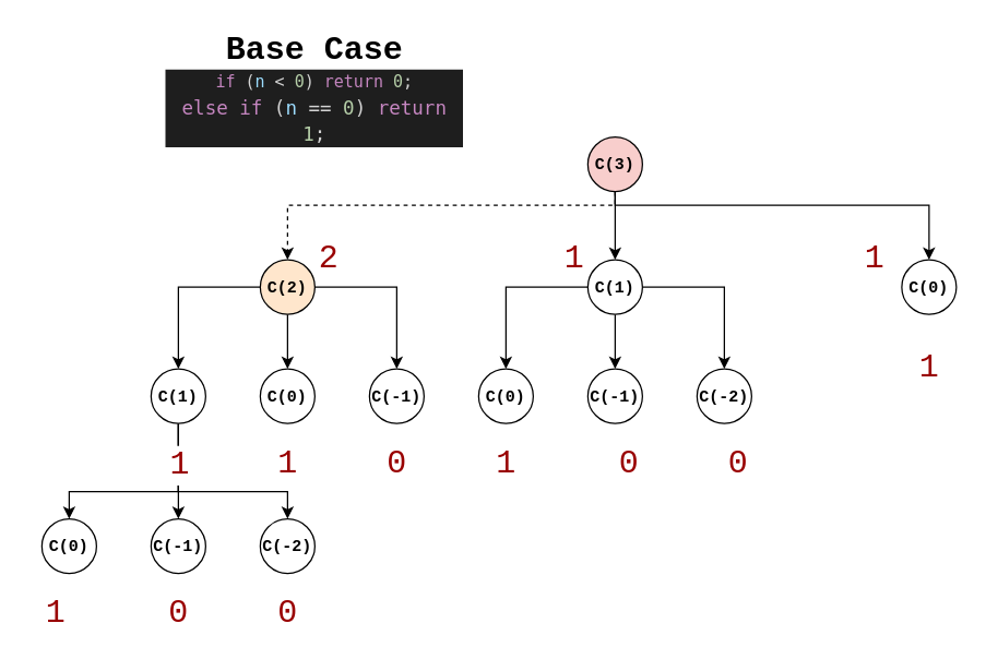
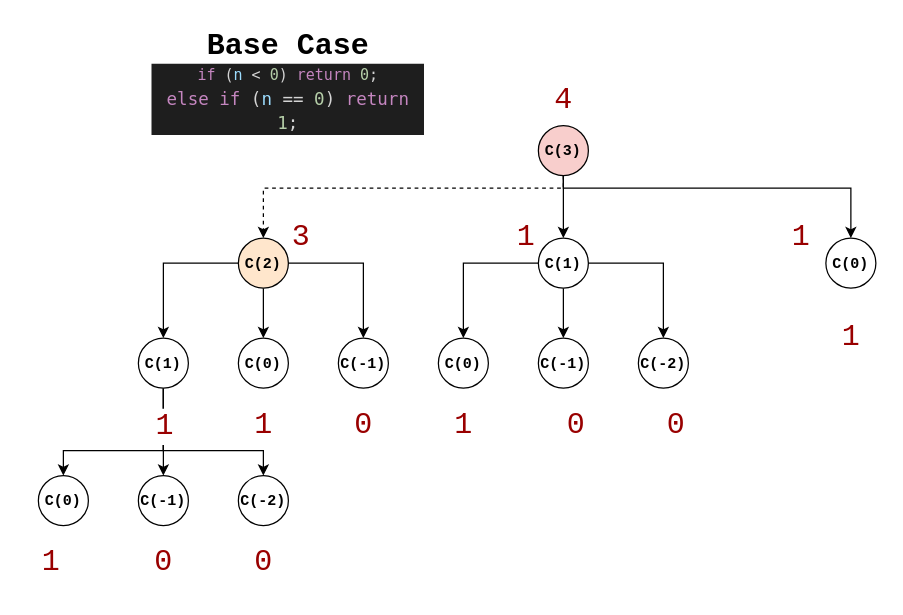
  <mxCell id="0" />
  <mxCell id="1" parent="0" />
  <mxCell id="2" value="&lt;b&gt;&lt;font face=&quot;Courier New&quot;&gt;C(3)&lt;/font&gt;&lt;/b&gt;" style="ellipse;whiteSpace=wrap;html=1;aspect=fixed;fillColor=#f8cecc;" vertex="1" parent="1"><mxGeometry x="430" y="100" width="40" height="40" as="geometry" /></mxCell>
  <mxCell id="3" value="&lt;b&gt;&lt;font face=&quot;Courier New&quot;&gt;C(0)&lt;/font&gt;&lt;/b&gt;" style="ellipse;whiteSpace=wrap;html=1;aspect=fixed;" vertex="1" parent="1"><mxGeometry x="660" y="190" width="40" height="40" as="geometry" /></mxCell>
  <mxCell id="4" style="edgeStyle=orthogonalEdgeStyle;rounded=0;orthogonalLoop=1;jettySize=auto;html=1;fontFamily=Courier New;" edge="1" parent="1" source="2" target="3"><mxGeometry relative="1" as="geometry"><Array as="points"><mxPoint x="450" y="150" /><mxPoint x="680" y="150" /></Array></mxGeometry></mxCell>
  <mxCell id="5" style="edgeStyle=orthogonalEdgeStyle;rounded=0;orthogonalLoop=1;jettySize=auto;html=1;entryX=0.5;entryY=0;entryDx=0;entryDy=0;fontFamily=Courier New;fontSize=24;" edge="1" parent="1" source="8" target="28"><mxGeometry relative="1" as="geometry" /></mxCell>
  <mxCell id="6" style="edgeStyle=orthogonalEdgeStyle;rounded=0;orthogonalLoop=1;jettySize=auto;html=1;entryX=0.5;entryY=0;entryDx=0;entryDy=0;fontFamily=Courier New;fontSize=24;" edge="1" parent="1" source="8" target="27"><mxGeometry relative="1" as="geometry" /></mxCell>
  <mxCell id="7" style="edgeStyle=orthogonalEdgeStyle;rounded=0;orthogonalLoop=1;jettySize=auto;html=1;fontFamily=Courier New;fontSize=24;" edge="1" parent="1" source="8" target="26"><mxGeometry relative="1" as="geometry" /></mxCell>
  <mxCell id="8" value="&lt;b&gt;&lt;font face=&quot;Courier New&quot;&gt;C(1)&lt;/font&gt;&lt;/b&gt;" style="ellipse;whiteSpace=wrap;html=1;aspect=fixed;" vertex="1" parent="1"><mxGeometry x="430" y="190" width="40" height="40" as="geometry" /></mxCell>
  <mxCell id="9" style="edgeStyle=orthogonalEdgeStyle;rounded=0;orthogonalLoop=1;jettySize=auto;html=1;entryX=0.5;entryY=0;entryDx=0;entryDy=0;fontFamily=Courier New;" edge="1" parent="1" source="2" target="8"><mxGeometry relative="1" as="geometry" /></mxCell>
  <mxCell id="10" style="edgeStyle=orthogonalEdgeStyle;rounded=0;orthogonalLoop=1;jettySize=auto;html=1;fontFamily=Courier New;fontSize=24;" edge="1" parent="1" source="13" target="20"><mxGeometry relative="1" as="geometry" /></mxCell>
  <mxCell id="11" style="edgeStyle=orthogonalEdgeStyle;rounded=0;orthogonalLoop=1;jettySize=auto;html=1;entryX=0.5;entryY=0;entryDx=0;entryDy=0;fontFamily=Courier New;fontSize=24;" edge="1" parent="1" source="13" target="21"><mxGeometry relative="1" as="geometry" /></mxCell>
  <mxCell id="12" style="edgeStyle=orthogonalEdgeStyle;rounded=0;orthogonalLoop=1;jettySize=auto;html=1;entryX=0.5;entryY=0;entryDx=0;entryDy=0;fontFamily=Courier New;fontSize=24;" edge="1" parent="1" source="13" target="22"><mxGeometry relative="1" as="geometry" /></mxCell>
  <mxCell id="13" value="&lt;b&gt;&lt;font face=&quot;Courier New&quot;&gt;C(2)&lt;/font&gt;&lt;/b&gt;" style="ellipse;whiteSpace=wrap;html=1;aspect=fixed;fillColor=#ffe6cc;" vertex="1" parent="1"><mxGeometry x="190" y="190" width="40" height="40" as="geometry" /></mxCell>
  <mxCell id="14" style="edgeStyle=orthogonalEdgeStyle;rounded=0;orthogonalLoop=1;jettySize=auto;html=1;entryX=0.5;entryY=0;entryDx=0;entryDy=0;fontFamily=Courier New;dashed=1;" edge="1" parent="1" source="2" target="13"><mxGeometry relative="1" as="geometry"><Array as="points"><mxPoint x="450" y="150" /><mxPoint x="210" y="150" /></Array></mxGeometry></mxCell>
  <mxCell id="15" value="&lt;font style=&quot;font-size: 24px;&quot;&gt;Base Case&lt;br&gt;&lt;/font&gt;&lt;div style=&quot;color: rgb(212, 212, 212); background-color: rgb(30, 30, 30); font-family: &amp;quot;Droid Sans Mono&amp;quot;, &amp;quot;monospace&amp;quot;, monospace; font-weight: normal; line-height: 19px;&quot;&gt;&lt;div&gt; &lt;span style=&quot;color: #c586c0;&quot;&gt;if&lt;/span&gt; (&lt;span style=&quot;color: #9cdcfe;&quot;&gt;n&lt;/span&gt; &amp;lt; &lt;span style=&quot;color: #b5cea8;&quot;&gt;0&lt;/span&gt;) &lt;span style=&quot;color: #c586c0;&quot;&gt;return&lt;/span&gt; &lt;span style=&quot;color: #b5cea8;&quot;&gt;0&lt;/span&gt;;&lt;/div&gt;&lt;div style=&quot;font-size: 14px;&quot;&gt;  &lt;span style=&quot;color: #c586c0;&quot;&gt;else&lt;/span&gt; &lt;span style=&quot;color: #c586c0;&quot;&gt;if&lt;/span&gt; (&lt;span style=&quot;color: #9cdcfe;&quot;&gt;n&lt;/span&gt; == &lt;span style=&quot;color: #b5cea8;&quot;&gt;0&lt;/span&gt;) &lt;span style=&quot;color: #c586c0;&quot;&gt;return&lt;/span&gt; &lt;span style=&quot;color: #b5cea8;&quot;&gt;1&lt;/span&gt;;&lt;/div&gt;&lt;/div&gt;" style="text;html=1;strokeColor=none;fillColor=none;align=center;verticalAlign=middle;whiteSpace=wrap;rounded=0;fontFamily=Courier New;fontStyle=1" vertex="1" parent="1"><mxGeometry x="120" y="20" width="220" height="90" as="geometry" /></mxCell>
  <mxCell id="16" style="edgeStyle=orthogonalEdgeStyle;rounded=0;orthogonalLoop=1;jettySize=auto;html=1;entryX=0.5;entryY=0;entryDx=0;entryDy=0;fontFamily=Courier New;fontSize=24;" edge="1" parent="1" source="20" target="24"><mxGeometry relative="1" as="geometry" /></mxCell>
  <mxCell id="17" style="edgeStyle=orthogonalEdgeStyle;rounded=0;orthogonalLoop=1;jettySize=auto;html=1;entryX=0.5;entryY=0;entryDx=0;entryDy=0;fontFamily=Courier New;fontSize=24;" edge="1" parent="1" source="20" target="25"><mxGeometry relative="1" as="geometry"><Array as="points"><mxPoint x="130" y="360" /><mxPoint x="50" y="360" /></Array></mxGeometry></mxCell>
  <mxCell id="18" style="edgeStyle=orthogonalEdgeStyle;rounded=0;orthogonalLoop=1;jettySize=auto;html=1;entryX=0.5;entryY=0;entryDx=0;entryDy=0;fontFamily=Courier New;fontSize=24;" edge="1" parent="1" source="20" target="23"><mxGeometry relative="1" as="geometry"><Array as="points"><mxPoint x="130" y="360" /><mxPoint x="210" y="360" /></Array></mxGeometry></mxCell>
  <mxCell id="19" value="1" style="edgeLabel;html=1;align=center;verticalAlign=middle;resizable=0;points=[];fontSize=24;fontFamily=Courier New;fontColor=#990000;" vertex="1" connectable="0" parent="18"><mxGeometry x="-0.48" y="-1" relative="1" as="geometry"><mxPoint x="1" y="-9" as="offset" /></mxGeometry></mxCell>
  <mxCell id="20" value="&lt;b&gt;&lt;font face=&quot;Courier New&quot;&gt;C(1)&lt;/font&gt;&lt;/b&gt;" style="ellipse;whiteSpace=wrap;html=1;aspect=fixed;" vertex="1" parent="1"><mxGeometry x="110" y="270" width="40" height="40" as="geometry" /></mxCell>
  <mxCell id="21" value="&lt;b&gt;&lt;font face=&quot;Courier New&quot;&gt;C(0)&lt;/font&gt;&lt;/b&gt;" style="ellipse;whiteSpace=wrap;html=1;aspect=fixed;" vertex="1" parent="1"><mxGeometry x="190" y="270" width="40" height="40" as="geometry" /></mxCell>
  <mxCell id="22" value="&lt;b&gt;&lt;font face=&quot;Courier New&quot;&gt;C(-1)&lt;/font&gt;&lt;/b&gt;" style="ellipse;whiteSpace=wrap;html=1;aspect=fixed;" vertex="1" parent="1"><mxGeometry x="270" y="270" width="40" height="40" as="geometry" /></mxCell>
  <mxCell id="23" value="&lt;b&gt;&lt;font face=&quot;Courier New&quot;&gt;C(-2)&lt;/font&gt;&lt;/b&gt;" style="ellipse;whiteSpace=wrap;html=1;aspect=fixed;" vertex="1" parent="1"><mxGeometry x="190" y="380" width="40" height="40" as="geometry" /></mxCell>
  <mxCell id="24" value="&lt;b&gt;&lt;font face=&quot;Courier New&quot;&gt;C(-1)&lt;/font&gt;&lt;/b&gt;" style="ellipse;whiteSpace=wrap;html=1;aspect=fixed;" vertex="1" parent="1"><mxGeometry x="110" y="380" width="40" height="40" as="geometry" /></mxCell>
  <mxCell id="25" value="&lt;b&gt;&lt;font face=&quot;Courier New&quot;&gt;C(0)&lt;/font&gt;&lt;/b&gt;" style="ellipse;whiteSpace=wrap;html=1;aspect=fixed;" vertex="1" parent="1"><mxGeometry x="30" y="380" width="40" height="40" as="geometry" /></mxCell>
  <mxCell id="26" value="&lt;b&gt;&lt;font face=&quot;Courier New&quot;&gt;C(-2)&lt;/font&gt;&lt;/b&gt;" style="ellipse;whiteSpace=wrap;html=1;aspect=fixed;" vertex="1" parent="1"><mxGeometry x="510" y="270" width="40" height="40" as="geometry" /></mxCell>
  <mxCell id="27" value="&lt;b&gt;&lt;font face=&quot;Courier New&quot;&gt;C(-1)&lt;/font&gt;&lt;/b&gt;" style="ellipse;whiteSpace=wrap;html=1;aspect=fixed;" vertex="1" parent="1"><mxGeometry x="430" y="270" width="40" height="40" as="geometry" /></mxCell>
  <mxCell id="28" value="&lt;b&gt;&lt;font face=&quot;Courier New&quot;&gt;C(0)&lt;/font&gt;&lt;/b&gt;" style="ellipse;whiteSpace=wrap;html=1;aspect=fixed;" vertex="1" parent="1"><mxGeometry x="350" y="270" width="40" height="40" as="geometry" /></mxCell>
  <mxCell id="29" value="&lt;font color=&quot;#990000&quot;&gt;1&lt;/font&gt;" style="text;html=1;align=center;verticalAlign=middle;resizable=0;points=[];autosize=1;strokeColor=none;fillColor=none;fontSize=24;fontFamily=Courier New;" vertex="1" parent="1"><mxGeometry x="20" y="430" width="40" height="40" as="geometry" /></mxCell>
  <mxCell id="30" value="&lt;font color=&quot;#990000&quot;&gt;0&lt;/font&gt;" style="text;html=1;align=center;verticalAlign=middle;resizable=0;points=[];autosize=1;strokeColor=none;fillColor=none;fontSize=24;fontFamily=Courier New;" vertex="1" parent="1"><mxGeometry x="110" y="430" width="40" height="40" as="geometry" /></mxCell>
  <mxCell id="31" value="&lt;font color=&quot;#990000&quot;&gt;0&lt;/font&gt;" style="text;html=1;align=center;verticalAlign=middle;resizable=0;points=[];autosize=1;strokeColor=none;fillColor=none;fontSize=24;fontFamily=Courier New;" vertex="1" parent="1"><mxGeometry x="190" y="430" width="40" height="40" as="geometry" /></mxCell>
  <mxCell id="32" value="&lt;font color=&quot;#990000&quot;&gt;1&lt;/font&gt;" style="text;html=1;align=center;verticalAlign=middle;resizable=0;points=[];autosize=1;strokeColor=none;fillColor=none;fontSize=24;fontFamily=Courier New;" vertex="1" parent="1"><mxGeometry x="190" y="320" width="40" height="40" as="geometry" /></mxCell>
  <mxCell id="33" value="&lt;font color=&quot;#990000&quot;&gt;0&lt;/font&gt;" style="text;html=1;align=center;verticalAlign=middle;resizable=0;points=[];autosize=1;strokeColor=none;fillColor=none;fontSize=24;fontFamily=Courier New;" vertex="1" parent="1"><mxGeometry x="270" y="320" width="40" height="40" as="geometry" /></mxCell>
- <mxCell id="34" value="&lt;font color=&quot;#990000&quot;&gt;2&lt;/font&gt;" style="text;html=1;align=center;verticalAlign=middle;resizable=0;points=[];autosize=1;strokeColor=none;fillColor=none;fontSize=24;fontFamily=Courier New;" vertex="1" parent="1"><mxGeometry x="220" y="170" width="40" height="40" as="geometry" /></mxCell>
+ <mxCell id="34" value="&lt;font color=&quot;#990000&quot;&gt;3&lt;/font&gt;" style="text;html=1;align=center;verticalAlign=middle;resizable=0;points=[];autosize=1;strokeColor=none;fillColor=none;fontSize=24;fontFamily=Courier New;" vertex="1" parent="1"><mxGeometry x="220" y="170" width="40" height="40" as="geometry" /></mxCell>
  <mxCell id="35" value="&lt;font color=&quot;#990000&quot;&gt;1&lt;/font&gt;" style="text;html=1;align=center;verticalAlign=middle;resizable=0;points=[];autosize=1;strokeColor=none;fillColor=none;fontSize=24;fontFamily=Courier New;" vertex="1" parent="1"><mxGeometry x="350" y="320" width="40" height="40" as="geometry" /></mxCell>
  <mxCell id="36" value="&lt;font color=&quot;#990000&quot;&gt;0&lt;/font&gt;" style="text;html=1;align=center;verticalAlign=middle;resizable=0;points=[];autosize=1;strokeColor=none;fillColor=none;fontSize=24;fontFamily=Courier New;" vertex="1" parent="1"><mxGeometry x="440" y="320" width="40" height="40" as="geometry" /></mxCell>
  <mxCell id="37" value="&lt;font color=&quot;#990000&quot;&gt;0&lt;/font&gt;" style="text;html=1;align=center;verticalAlign=middle;resizable=0;points=[];autosize=1;strokeColor=none;fillColor=none;fontSize=24;fontFamily=Courier New;" vertex="1" parent="1"><mxGeometry x="520" y="320" width="40" height="40" as="geometry" /></mxCell>
  <mxCell id="38" value="&lt;font color=&quot;#990000&quot;&gt;1&lt;/font&gt;" style="text;html=1;align=center;verticalAlign=middle;resizable=0;points=[];autosize=1;strokeColor=none;fillColor=none;fontSize=24;fontFamily=Courier New;" vertex="1" parent="1"><mxGeometry x="660" y="250" width="40" height="40" as="geometry" /></mxCell>
  <mxCell id="39" value="&lt;font color=&quot;#990000&quot;&gt;1&lt;/font&gt;" style="text;html=1;align=center;verticalAlign=middle;resizable=0;points=[];autosize=1;strokeColor=none;fillColor=none;fontSize=24;fontFamily=Courier New;" vertex="1" parent="1"><mxGeometry x="400" y="170" width="40" height="40" as="geometry" /></mxCell>
  <mxCell id="40" value="&lt;font color=&quot;#990000&quot;&gt;1&lt;/font&gt;" style="text;html=1;align=center;verticalAlign=middle;resizable=0;points=[];autosize=1;strokeColor=none;fillColor=none;fontSize=24;fontFamily=Courier New;" vertex="1" parent="1"><mxGeometry x="620" y="170" width="40" height="40" as="geometry" /></mxCell>
+ <mxCell id="41" value="&lt;font color=&quot;#990000&quot;&gt;4&lt;/font&gt;" style="text;html=1;align=center;verticalAlign=middle;resizable=0;points=[];autosize=1;strokeColor=none;fillColor=none;fontSize=24;fontFamily=Courier New;" vertex="1" parent="1"><mxGeometry x="430" y="60" width="40" height="40" as="geometry" /></mxCell>
